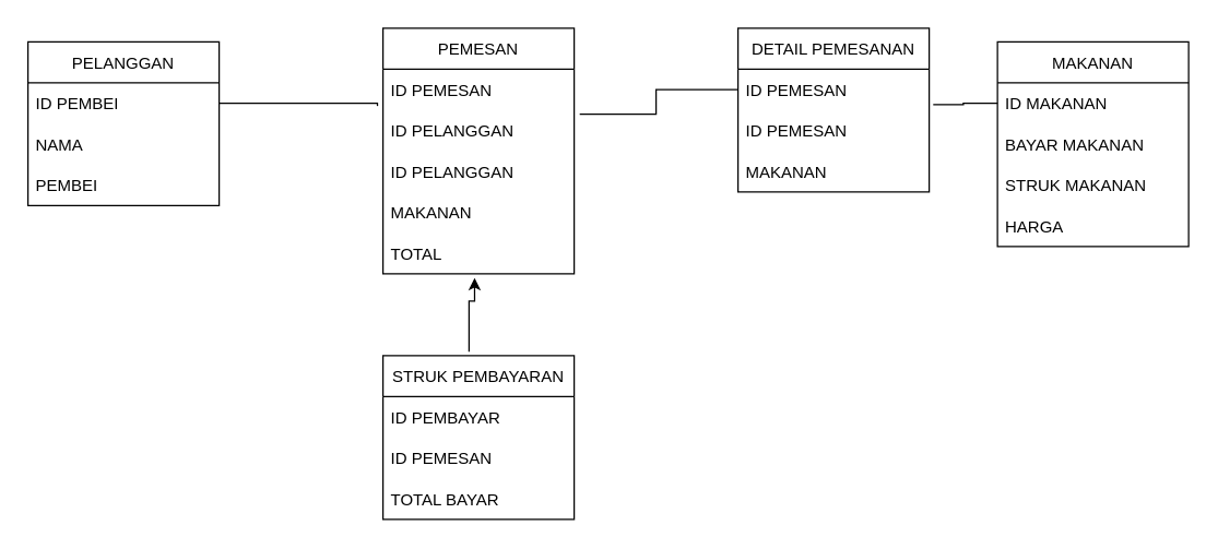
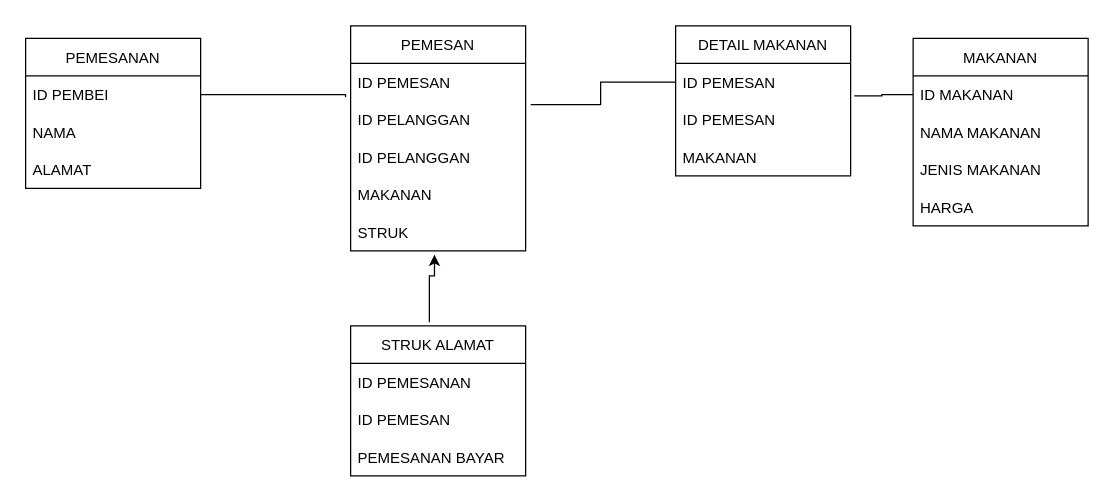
  <mxCell id="0" />
  <mxCell id="1" parent="0" />
- <mxCell id="2" value="PELANGGAN" style="swimlane;fontStyle=0;childLayout=stackLayout;horizontal=1;startSize=30;horizontalStack=0;resizeParent=1;resizeParentMax=0;resizeLast=0;collapsible=1;marginBottom=0;" vertex="1" parent="1"><mxGeometry x="20" y="30" width="140" height="120" as="geometry" /></mxCell>
+ <mxCell id="2" value="PEMESANAN" style="swimlane;fontStyle=0;childLayout=stackLayout;horizontal=1;startSize=30;horizontalStack=0;resizeParent=1;resizeParentMax=0;resizeLast=0;collapsible=1;marginBottom=0;" vertex="1" parent="1"><mxGeometry x="20" y="30" width="140" height="120" as="geometry" /></mxCell>
  <mxCell id="3" value="ID PEMBEI" style="text;strokeColor=none;fillColor=none;align=left;verticalAlign=middle;spacingLeft=4;spacingRight=4;overflow=hidden;points=[[0,0.5],[1,0.5]];portConstraint=eastwest;rotatable=0;" vertex="1" parent="2"><mxGeometry y="30" width="140" height="30" as="geometry" /></mxCell>
  <mxCell id="4" value="NAMA" style="text;strokeColor=none;fillColor=none;align=left;verticalAlign=middle;spacingLeft=4;spacingRight=4;overflow=hidden;points=[[0,0.5],[1,0.5]];portConstraint=eastwest;rotatable=0;" vertex="1" parent="2"><mxGeometry y="60" width="140" height="30" as="geometry" /></mxCell>
- <mxCell id="5" value="PEMBEI" style="text;strokeColor=none;fillColor=none;align=left;verticalAlign=middle;spacingLeft=4;spacingRight=4;overflow=hidden;points=[[0,0.5],[1,0.5]];portConstraint=eastwest;rotatable=0;" vertex="1" parent="2"><mxGeometry y="90" width="140" height="30" as="geometry" /></mxCell>
+ <mxCell id="5" value="ALAMAT" style="text;strokeColor=none;fillColor=none;align=left;verticalAlign=middle;spacingLeft=4;spacingRight=4;overflow=hidden;points=[[0,0.5],[1,0.5]];portConstraint=eastwest;rotatable=0;" vertex="1" parent="2"><mxGeometry y="90" width="140" height="30" as="geometry" /></mxCell>
  <mxCell id="6" value="PEMESAN" style="swimlane;fontStyle=0;childLayout=stackLayout;horizontal=1;startSize=30;horizontalStack=0;resizeParent=1;resizeParentMax=0;resizeLast=0;collapsible=1;marginBottom=0;" vertex="1" parent="1"><mxGeometry x="280" y="20" width="140" height="180" as="geometry" /></mxCell>
  <mxCell id="7" value="ID PEMESAN" style="text;strokeColor=none;fillColor=none;align=left;verticalAlign=middle;spacingLeft=4;spacingRight=4;overflow=hidden;points=[[0,0.5],[1,0.5]];portConstraint=eastwest;rotatable=0;" vertex="1" parent="6"><mxGeometry y="30" width="140" height="30" as="geometry" /></mxCell>
  <mxCell id="8" value="ID PELANGGAN" style="text;strokeColor=none;fillColor=none;align=left;verticalAlign=middle;spacingLeft=4;spacingRight=4;overflow=hidden;points=[[0,0.5],[1,0.5]];portConstraint=eastwest;rotatable=0;" vertex="1" parent="6"><mxGeometry y="60" width="140" height="30" as="geometry" /></mxCell>
  <mxCell id="9" value="ID PELANGGAN" style="text;strokeColor=none;fillColor=none;align=left;verticalAlign=middle;spacingLeft=4;spacingRight=4;overflow=hidden;points=[[0,0.5],[1,0.5]];portConstraint=eastwest;rotatable=0;" vertex="1" parent="6"><mxGeometry y="90" width="140" height="30" as="geometry" /></mxCell>
  <mxCell id="10" value="MAKANAN" style="text;strokeColor=none;fillColor=none;align=left;verticalAlign=middle;spacingLeft=4;spacingRight=4;overflow=hidden;points=[[0,0.5],[1,0.5]];portConstraint=eastwest;rotatable=0;" vertex="1" parent="6"><mxGeometry y="120" width="140" height="30" as="geometry" /></mxCell>
- <mxCell id="11" value="TOTAL" style="text;strokeColor=none;fillColor=none;align=left;verticalAlign=middle;spacingLeft=4;spacingRight=4;overflow=hidden;points=[[0,0.5],[1,0.5]];portConstraint=eastwest;rotatable=0;" vertex="1" parent="6"><mxGeometry y="150" width="140" height="30" as="geometry" /></mxCell>
- <mxCell id="12" value="DETAIL PEMESANAN" style="swimlane;fontStyle=0;childLayout=stackLayout;horizontal=1;startSize=30;horizontalStack=0;resizeParent=1;resizeParentMax=0;resizeLast=0;collapsible=1;marginBottom=0;" vertex="1" parent="1"><mxGeometry x="540" y="20" width="140" height="120" as="geometry" /></mxCell>
+ <mxCell id="11" value="STRUK" style="text;strokeColor=none;fillColor=none;align=left;verticalAlign=middle;spacingLeft=4;spacingRight=4;overflow=hidden;points=[[0,0.5],[1,0.5]];portConstraint=eastwest;rotatable=0;" vertex="1" parent="6"><mxGeometry y="150" width="140" height="30" as="geometry" /></mxCell>
+ <mxCell id="12" value="DETAIL MAKANAN" style="swimlane;fontStyle=0;childLayout=stackLayout;horizontal=1;startSize=30;horizontalStack=0;resizeParent=1;resizeParentMax=0;resizeLast=0;collapsible=1;marginBottom=0;" vertex="1" parent="1"><mxGeometry x="540" y="20" width="140" height="120" as="geometry" /></mxCell>
  <mxCell id="13" value="ID PEMESAN" style="text;strokeColor=none;fillColor=none;align=left;verticalAlign=middle;spacingLeft=4;spacingRight=4;overflow=hidden;points=[[0,0.5],[1,0.5]];portConstraint=eastwest;rotatable=0;" vertex="1" parent="12"><mxGeometry y="30" width="140" height="30" as="geometry" /></mxCell>
  <mxCell id="14" value="ID PEMESAN" style="text;strokeColor=none;fillColor=none;align=left;verticalAlign=middle;spacingLeft=4;spacingRight=4;overflow=hidden;points=[[0,0.5],[1,0.5]];portConstraint=eastwest;rotatable=0;" vertex="1" parent="12"><mxGeometry y="60" width="140" height="30" as="geometry" /></mxCell>
  <mxCell id="15" value="MAKANAN" style="text;strokeColor=none;fillColor=none;align=left;verticalAlign=middle;spacingLeft=4;spacingRight=4;overflow=hidden;points=[[0,0.5],[1,0.5]];portConstraint=eastwest;rotatable=0;" vertex="1" parent="12"><mxGeometry y="90" width="140" height="30" as="geometry" /></mxCell>
  <mxCell id="16" value="MAKANAN" style="swimlane;fontStyle=0;childLayout=stackLayout;horizontal=1;startSize=30;horizontalStack=0;resizeParent=1;resizeParentMax=0;resizeLast=0;collapsible=1;marginBottom=0;" vertex="1" parent="1"><mxGeometry x="730" y="30" width="140" height="150" as="geometry" /></mxCell>
  <mxCell id="17" value="ID MAKANAN" style="text;strokeColor=none;fillColor=none;align=left;verticalAlign=middle;spacingLeft=4;spacingRight=4;overflow=hidden;points=[[0,0.5],[1,0.5]];portConstraint=eastwest;rotatable=0;" vertex="1" parent="16"><mxGeometry y="30" width="140" height="30" as="geometry" /></mxCell>
- <mxCell id="18" value="BAYAR MAKANAN" style="text;strokeColor=none;fillColor=none;align=left;verticalAlign=middle;spacingLeft=4;spacingRight=4;overflow=hidden;points=[[0,0.5],[1,0.5]];portConstraint=eastwest;rotatable=0;" vertex="1" parent="16"><mxGeometry y="60" width="140" height="30" as="geometry" /></mxCell>
- <mxCell id="19" value="STRUK MAKANAN" style="text;strokeColor=none;fillColor=none;align=left;verticalAlign=middle;spacingLeft=4;spacingRight=4;overflow=hidden;points=[[0,0.5],[1,0.5]];portConstraint=eastwest;rotatable=0;" vertex="1" parent="16"><mxGeometry y="90" width="140" height="30" as="geometry" /></mxCell>
+ <mxCell id="18" value="NAMA MAKANAN" style="text;strokeColor=none;fillColor=none;align=left;verticalAlign=middle;spacingLeft=4;spacingRight=4;overflow=hidden;points=[[0,0.5],[1,0.5]];portConstraint=eastwest;rotatable=0;" vertex="1" parent="16"><mxGeometry y="60" width="140" height="30" as="geometry" /></mxCell>
+ <mxCell id="19" value="JENIS MAKANAN" style="text;strokeColor=none;fillColor=none;align=left;verticalAlign=middle;spacingLeft=4;spacingRight=4;overflow=hidden;points=[[0,0.5],[1,0.5]];portConstraint=eastwest;rotatable=0;" vertex="1" parent="16"><mxGeometry y="90" width="140" height="30" as="geometry" /></mxCell>
  <mxCell id="20" value="HARGA" style="text;strokeColor=none;fillColor=none;align=left;verticalAlign=middle;spacingLeft=4;spacingRight=4;overflow=hidden;points=[[0,0.5],[1,0.5]];portConstraint=eastwest;rotatable=0;" vertex="1" parent="16"><mxGeometry y="120" width="140" height="30" as="geometry" /></mxCell>
- <mxCell id="21" value="STRUK PEMBAYARAN" style="swimlane;fontStyle=0;childLayout=stackLayout;horizontal=1;startSize=30;horizontalStack=0;resizeParent=1;resizeParentMax=0;resizeLast=0;collapsible=1;marginBottom=0;" vertex="1" parent="1"><mxGeometry x="280" y="260" width="140" height="120" as="geometry" /></mxCell>
- <mxCell id="22" value="ID PEMBAYAR" style="text;strokeColor=none;fillColor=none;align=left;verticalAlign=middle;spacingLeft=4;spacingRight=4;overflow=hidden;points=[[0,0.5],[1,0.5]];portConstraint=eastwest;rotatable=0;" vertex="1" parent="21"><mxGeometry y="30" width="140" height="30" as="geometry" /></mxCell>
+ <mxCell id="21" value="STRUK ALAMAT" style="swimlane;fontStyle=0;childLayout=stackLayout;horizontal=1;startSize=30;horizontalStack=0;resizeParent=1;resizeParentMax=0;resizeLast=0;collapsible=1;marginBottom=0;" vertex="1" parent="1"><mxGeometry x="280" y="260" width="140" height="120" as="geometry" /></mxCell>
+ <mxCell id="22" value="ID PEMESANAN" style="text;strokeColor=none;fillColor=none;align=left;verticalAlign=middle;spacingLeft=4;spacingRight=4;overflow=hidden;points=[[0,0.5],[1,0.5]];portConstraint=eastwest;rotatable=0;" vertex="1" parent="21"><mxGeometry y="30" width="140" height="30" as="geometry" /></mxCell>
  <mxCell id="23" value="ID PEMESAN" style="text;strokeColor=none;fillColor=none;align=left;verticalAlign=middle;spacingLeft=4;spacingRight=4;overflow=hidden;points=[[0,0.5],[1,0.5]];portConstraint=eastwest;rotatable=0;" vertex="1" parent="21"><mxGeometry y="60" width="140" height="30" as="geometry" /></mxCell>
- <mxCell id="24" value="TOTAL BAYAR" style="text;strokeColor=none;fillColor=none;align=left;verticalAlign=middle;spacingLeft=4;spacingRight=4;overflow=hidden;points=[[0,0.5],[1,0.5]];portConstraint=eastwest;rotatable=0;" vertex="1" parent="21"><mxGeometry y="90" width="140" height="30" as="geometry" /></mxCell>
+ <mxCell id="24" value="PEMESANAN BAYAR" style="text;strokeColor=none;fillColor=none;align=left;verticalAlign=middle;spacingLeft=4;spacingRight=4;overflow=hidden;points=[[0,0.5],[1,0.5]];portConstraint=eastwest;rotatable=0;" vertex="1" parent="21"><mxGeometry y="90" width="140" height="30" as="geometry" /></mxCell>
  <mxCell id="25" value="" style="endArrow=none;html=1;rounded=0;edgeStyle=orthogonalEdgeStyle;entryX=1;entryY=0.5;entryDx=0;entryDy=0;exitX=-0.029;exitY=-0.1;exitDx=0;exitDy=0;exitPerimeter=0;" edge="1" parent="1" source="8" target="3"><mxGeometry width="50" height="50" relative="1" as="geometry"><mxPoint x="410" y="120" as="sourcePoint" /><mxPoint x="460" y="70" as="targetPoint" /><Array as="points"><mxPoint x="276" y="75" /></Array></mxGeometry></mxCell>
  <mxCell id="26" value="" style="endArrow=none;html=1;rounded=0;edgeStyle=orthogonalEdgeStyle;exitX=1.029;exitY=0.1;exitDx=0;exitDy=0;exitPerimeter=0;entryX=0;entryY=0.5;entryDx=0;entryDy=0;" edge="1" parent="1" source="8" target="13"><mxGeometry width="50" height="50" relative="1" as="geometry"><mxPoint x="410" y="120" as="sourcePoint" /><mxPoint x="500" y="60" as="targetPoint" /></mxGeometry></mxCell>
  <mxCell id="27" value="" style="endArrow=none;html=1;rounded=0;edgeStyle=orthogonalEdgeStyle;entryX=0;entryY=0.5;entryDx=0;entryDy=0;exitX=1.021;exitY=0.867;exitDx=0;exitDy=0;exitPerimeter=0;" edge="1" parent="1" source="13" target="17"><mxGeometry width="50" height="50" relative="1" as="geometry"><mxPoint x="690" y="75" as="sourcePoint" /><mxPoint x="460" y="70" as="targetPoint" /></mxGeometry></mxCell>
  <mxCell id="28" value="" style="endArrow=classic;html=1;rounded=0;edgeStyle=orthogonalEdgeStyle;exitX=0.45;exitY=-0.025;exitDx=0;exitDy=0;exitPerimeter=0;entryX=0.479;entryY=1.1;entryDx=0;entryDy=0;entryPerimeter=0;" edge="1" parent="1" source="21" target="11"><mxGeometry width="50" height="50" relative="1" as="geometry"><mxPoint x="410" y="120" as="sourcePoint" /><mxPoint x="460" y="70" as="targetPoint" /><Array as="points"><mxPoint x="343" y="220" /><mxPoint x="347" y="220" /></Array></mxGeometry></mxCell>
